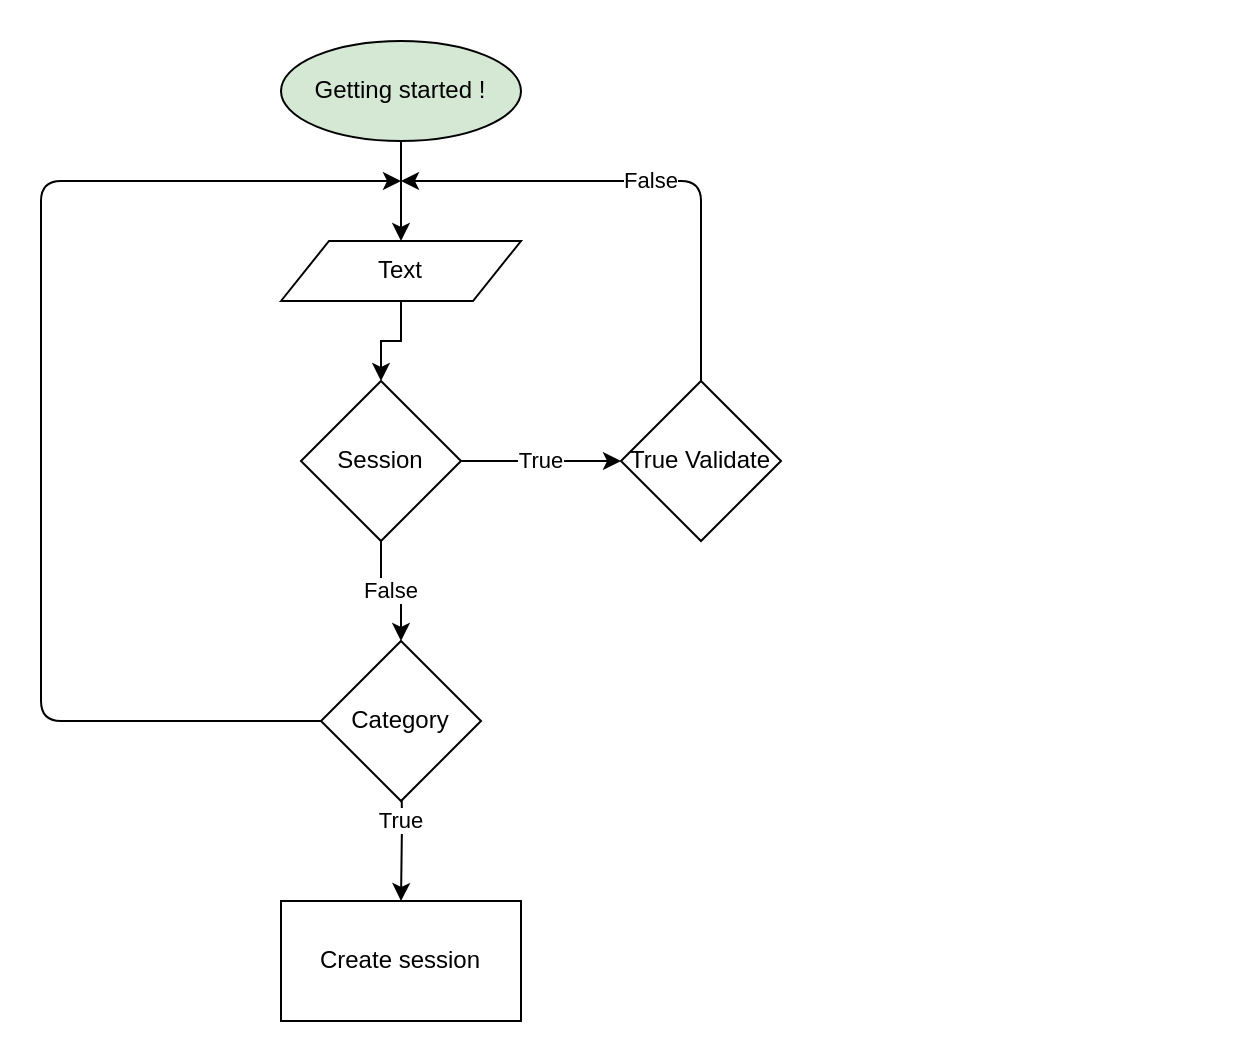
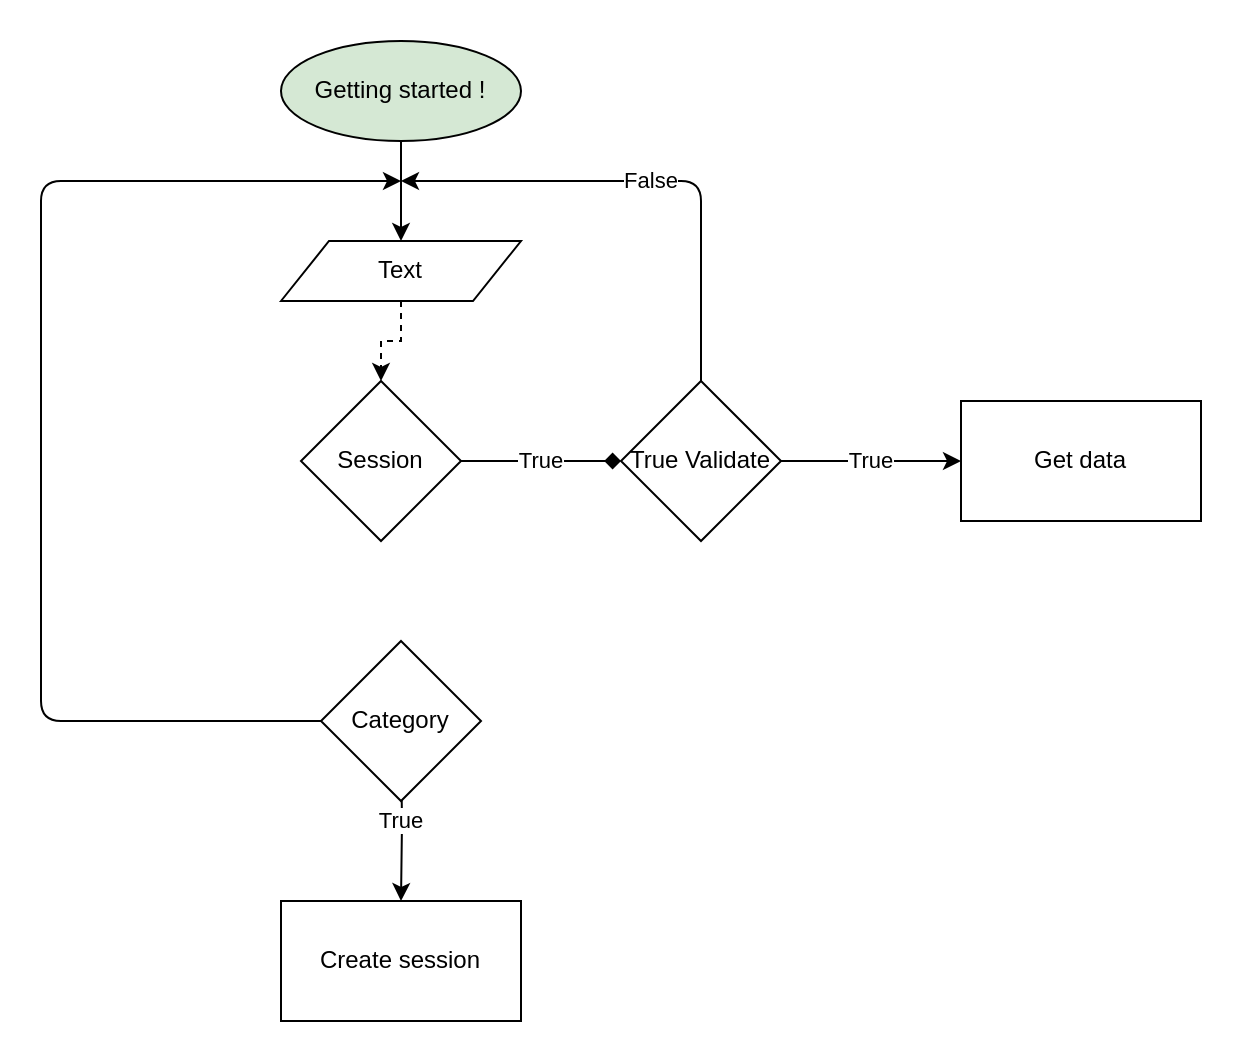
  <mxCell id="0" />
  <mxCell id="1" parent="0" />
  <mxCell id="2" value="Getting started !" style="ellipse;whiteSpace=wrap;html=1;fillColor=#d5e8d4;" vertex="1" parent="1"><mxGeometry x="140" y="20" width="120" height="50" as="geometry" /></mxCell>
- <mxCell id="3" style="edgeStyle=orthogonalEdgeStyle;rounded=0;orthogonalLoop=1;jettySize=auto;html=1;exitX=0.5;exitY=1;exitDx=0;exitDy=0;entryX=0.5;entryY=0;entryDx=0;entryDy=0;" edge="1" parent="1" source="4" target="7"><mxGeometry relative="1" as="geometry"><mxPoint x="200" y="180" as="targetPoint" /></mxGeometry></mxCell>
+ <mxCell id="3" style="edgeStyle=orthogonalEdgeStyle;rounded=0;orthogonalLoop=1;jettySize=auto;html=1;exitX=0.5;exitY=1;exitDx=0;exitDy=0;entryX=0.5;entryY=0;entryDx=0;entryDy=0;dashed=1;" edge="1" parent="1" source="4" target="7"><mxGeometry relative="1" as="geometry"><mxPoint x="200" y="180" as="targetPoint" /></mxGeometry></mxCell>
  <mxCell id="4" value="Text" style="shape=parallelogram;perimeter=parallelogramPerimeter;whiteSpace=wrap;html=1;" vertex="1" parent="1"><mxGeometry x="140" y="120" width="120" height="30" as="geometry" /></mxCell>
  <mxCell id="5" value="" style="endArrow=classic;html=1;exitX=0.5;exitY=1;exitDx=0;exitDy=0;entryX=0.5;entryY=0;entryDx=0;entryDy=0;" edge="1" parent="1" source="2" target="4"><mxGeometry width="50" height="50" relative="1" as="geometry"><mxPoint x="140" y="230" as="sourcePoint" /><mxPoint x="190" y="180" as="targetPoint" /></mxGeometry></mxCell>
- <mxCell id="6" value="False" style="edgeStyle=orthogonalEdgeStyle;rounded=0;orthogonalLoop=1;jettySize=auto;html=1;entryX=0.5;entryY=0;entryDx=0;entryDy=0;" edge="1" parent="1" source="7" target="15"><mxGeometry relative="1" as="geometry"><mxPoint x="70" y="290" as="targetPoint" /></mxGeometry></mxCell>
  <mxCell id="7" value="Session" style="rhombus;whiteSpace=wrap;html=1;" vertex="1" parent="1"><mxGeometry x="150" y="190" width="80" height="80" as="geometry" /></mxCell>
- <mxCell id="8" value="True" style="endArrow=classic;html=1;exitX=1;exitY=0.5;exitDx=0;exitDy=0;entryX=0;entryY=0.5;entryDx=0;entryDy=0;" edge="1" parent="1" source="7" target="11"><mxGeometry width="50" height="50" relative="1" as="geometry"><mxPoint x="280" y="260" as="sourcePoint" /><mxPoint x="342" y="230" as="targetPoint" /></mxGeometry></mxCell>
+ <mxCell id="8" value="True" style="endArrow=diamond;html=1;exitX=1;exitY=0.5;exitDx=0;exitDy=0;entryX=0;entryY=0.5;entryDx=0;entryDy=0;" edge="1" parent="1" source="7" target="11"><mxGeometry width="50" height="50" relative="1" as="geometry"><mxPoint x="280" y="260" as="sourcePoint" /><mxPoint x="342" y="230" as="targetPoint" /></mxGeometry></mxCell>
  <mxCell id="9" value="True" style="edgeStyle=orthogonalEdgeStyle;rounded=0;orthogonalLoop=1;jettySize=auto;html=1;exitX=0.5;exitY=1;exitDx=0;exitDy=0;entryX=0.5;entryY=0;entryDx=0;entryDy=0;" edge="1" parent="1" target="10"><mxGeometry relative="1" as="geometry"><mxPoint x="200" y="370" as="sourcePoint" /></mxGeometry></mxCell>
  <mxCell id="10" value="Create session" style="rounded=0;whiteSpace=wrap;html=1;" vertex="1" parent="1"><mxGeometry x="140" y="450" width="120" height="60" as="geometry" /></mxCell>
  <mxCell id="11" value="True Validate" style="rhombus;whiteSpace=wrap;html=1;" vertex="1" parent="1"><mxGeometry x="310" y="190" width="80" height="80" as="geometry" /></mxCell>
  <mxCell id="12" value="False&lt;br&gt;" style="endArrow=classic;html=1;exitX=0.5;exitY=0;exitDx=0;exitDy=0;" edge="1" parent="1" source="11"><mxGeometry width="50" height="50" relative="1" as="geometry"><mxPoint x="410" y="175" as="sourcePoint" /><mxPoint x="200" y="90" as="targetPoint" /><Array as="points"><mxPoint x="350" y="90" /></Array></mxGeometry></mxCell>
+ <mxCell id="13" value="True&lt;br&gt;" style="endArrow=classic;html=1;exitX=1;exitY=0.5;exitDx=0;exitDy=0;entryX=0;entryY=0.5;entryDx=0;entryDy=0;" edge="1" parent="1" source="11" target="14"><mxGeometry width="50" height="50" relative="1" as="geometry"><mxPoint x="420" y="240" as="sourcePoint" /><mxPoint x="450" y="230" as="targetPoint" /></mxGeometry></mxCell>
+ <mxCell id="14" value="Get data" style="rounded=0;whiteSpace=wrap;html=1;" vertex="1" parent="1"><mxGeometry x="480" y="200" width="120" height="60" as="geometry" /></mxCell>
  <mxCell id="15" value="Category" style="rhombus;whiteSpace=wrap;html=1;" vertex="1" parent="1"><mxGeometry x="160" y="320" width="80" height="80" as="geometry" /></mxCell>
  <mxCell id="16" value="" style="endArrow=classic;html=1;exitX=0;exitY=0.5;exitDx=0;exitDy=0;" edge="1" parent="1" source="15"><mxGeometry width="50" height="50" relative="1" as="geometry"><mxPoint x="50" y="390" as="sourcePoint" /><mxPoint x="200" y="90" as="targetPoint" /><Array as="points"><mxPoint x="20" y="360" /><mxPoint x="20" y="90" /></Array></mxGeometry></mxCell>
